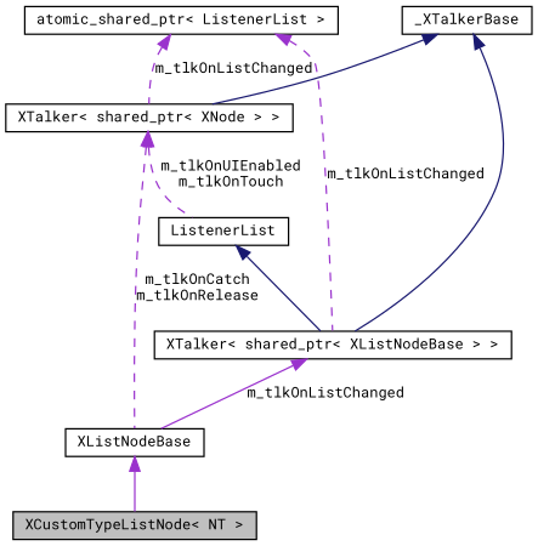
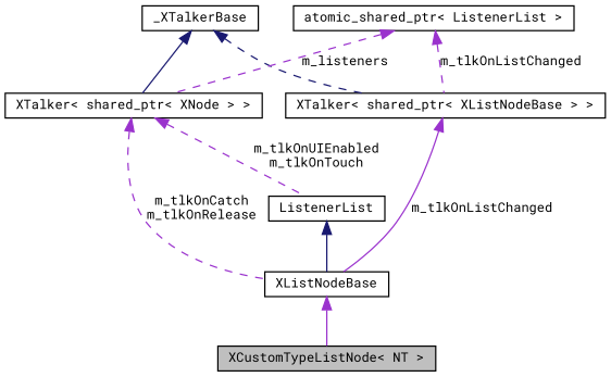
  digraph {
    fontname="Roboto Mono"
    node [color=black fillcolor=white fontname="Roboto Mono" fontsize=10 shape=record style=filled]
    edge [color=darkorchid3 dir=back fontname="Roboto Mono" fontsize=10 labelfontname="FreeSans.ttf" labelfontsize=10 style=solid]
    n1 [fillcolor=grey75 fontcolor=black height=0.2 label="XCustomTypeListNode\< NT \>" width=0.4]
    n2 [height=0.2 label=XListNodeBase width=0.4]
    n3 [height=0.2 label=ListenerList width=0.4]
    n4 [height=0.2 label="XTalker\< shared_ptr\< XNode \> \>" width=0.4]
    n5 [height=0.2 label=_XTalkerBase width=0.4]
    n6 [height=0.2 label="XTalker\< shared_ptr\< XListNodeBase \> \>" width=0.4]
    n7 [height=0.2 label="atomic_shared_ptr\< ListenerList \>" width=0.4]
    n2 -> n1
-   n3 -> n6 [color=midnightblue]
+   n3 -> n2 [color=midnightblue]
    n4 -> n2 [label="m_tlkOnCatch\nm_tlkOnRelease" style=dashed]
    n4 -> n3 [label="m_tlkOnUIEnabled\nm_tlkOnTouch" style=dashed]
    n5 -> n4 [color=midnightblue]
-   n5 -> n6 [color=midnightblue]
+   n5 -> n6 [color=midnightblue style=dashed]
    n6 -> n2 [label=m_tlkOnListChanged]
-   n7 -> n4 [label=m_tlkOnListChanged style=dashed]
+   n7 -> n4 [label=m_listeners style=dashed]
    n7 -> n6 [label=m_tlkOnListChanged style=dashed]
  }
